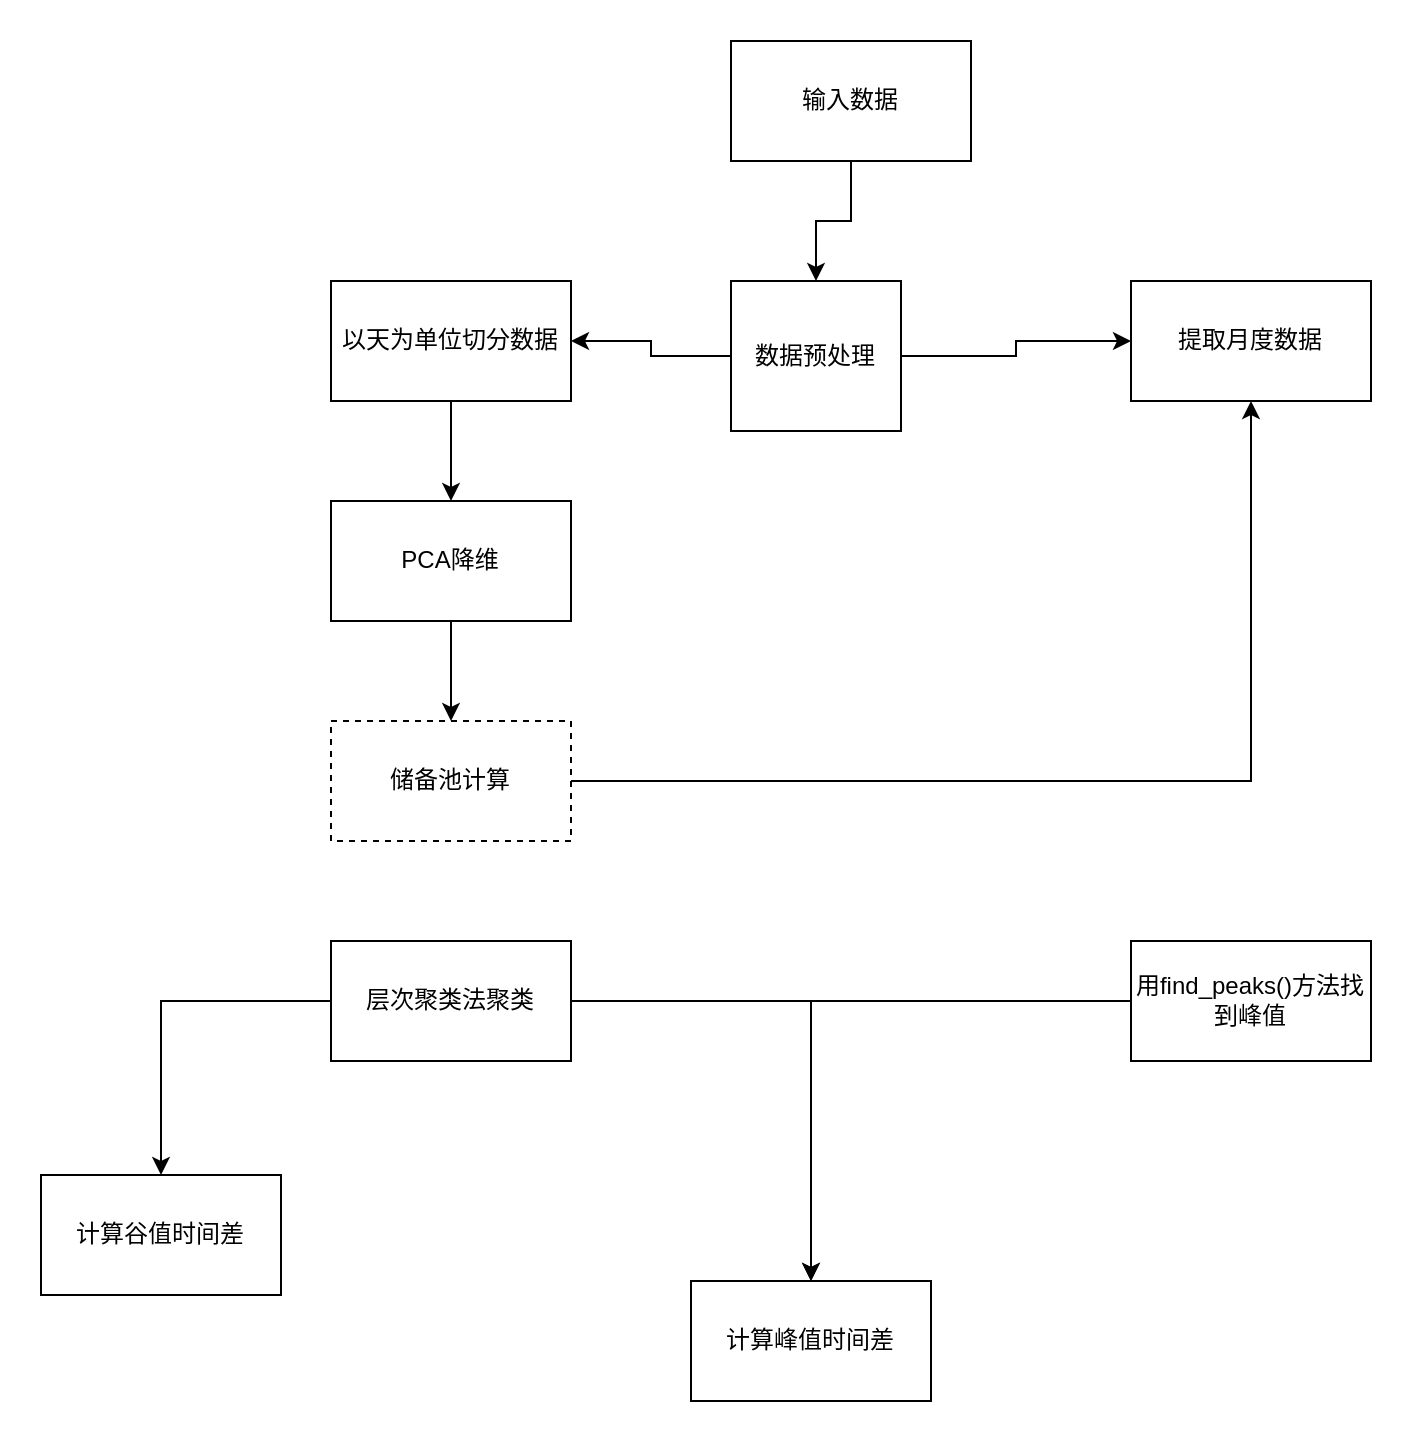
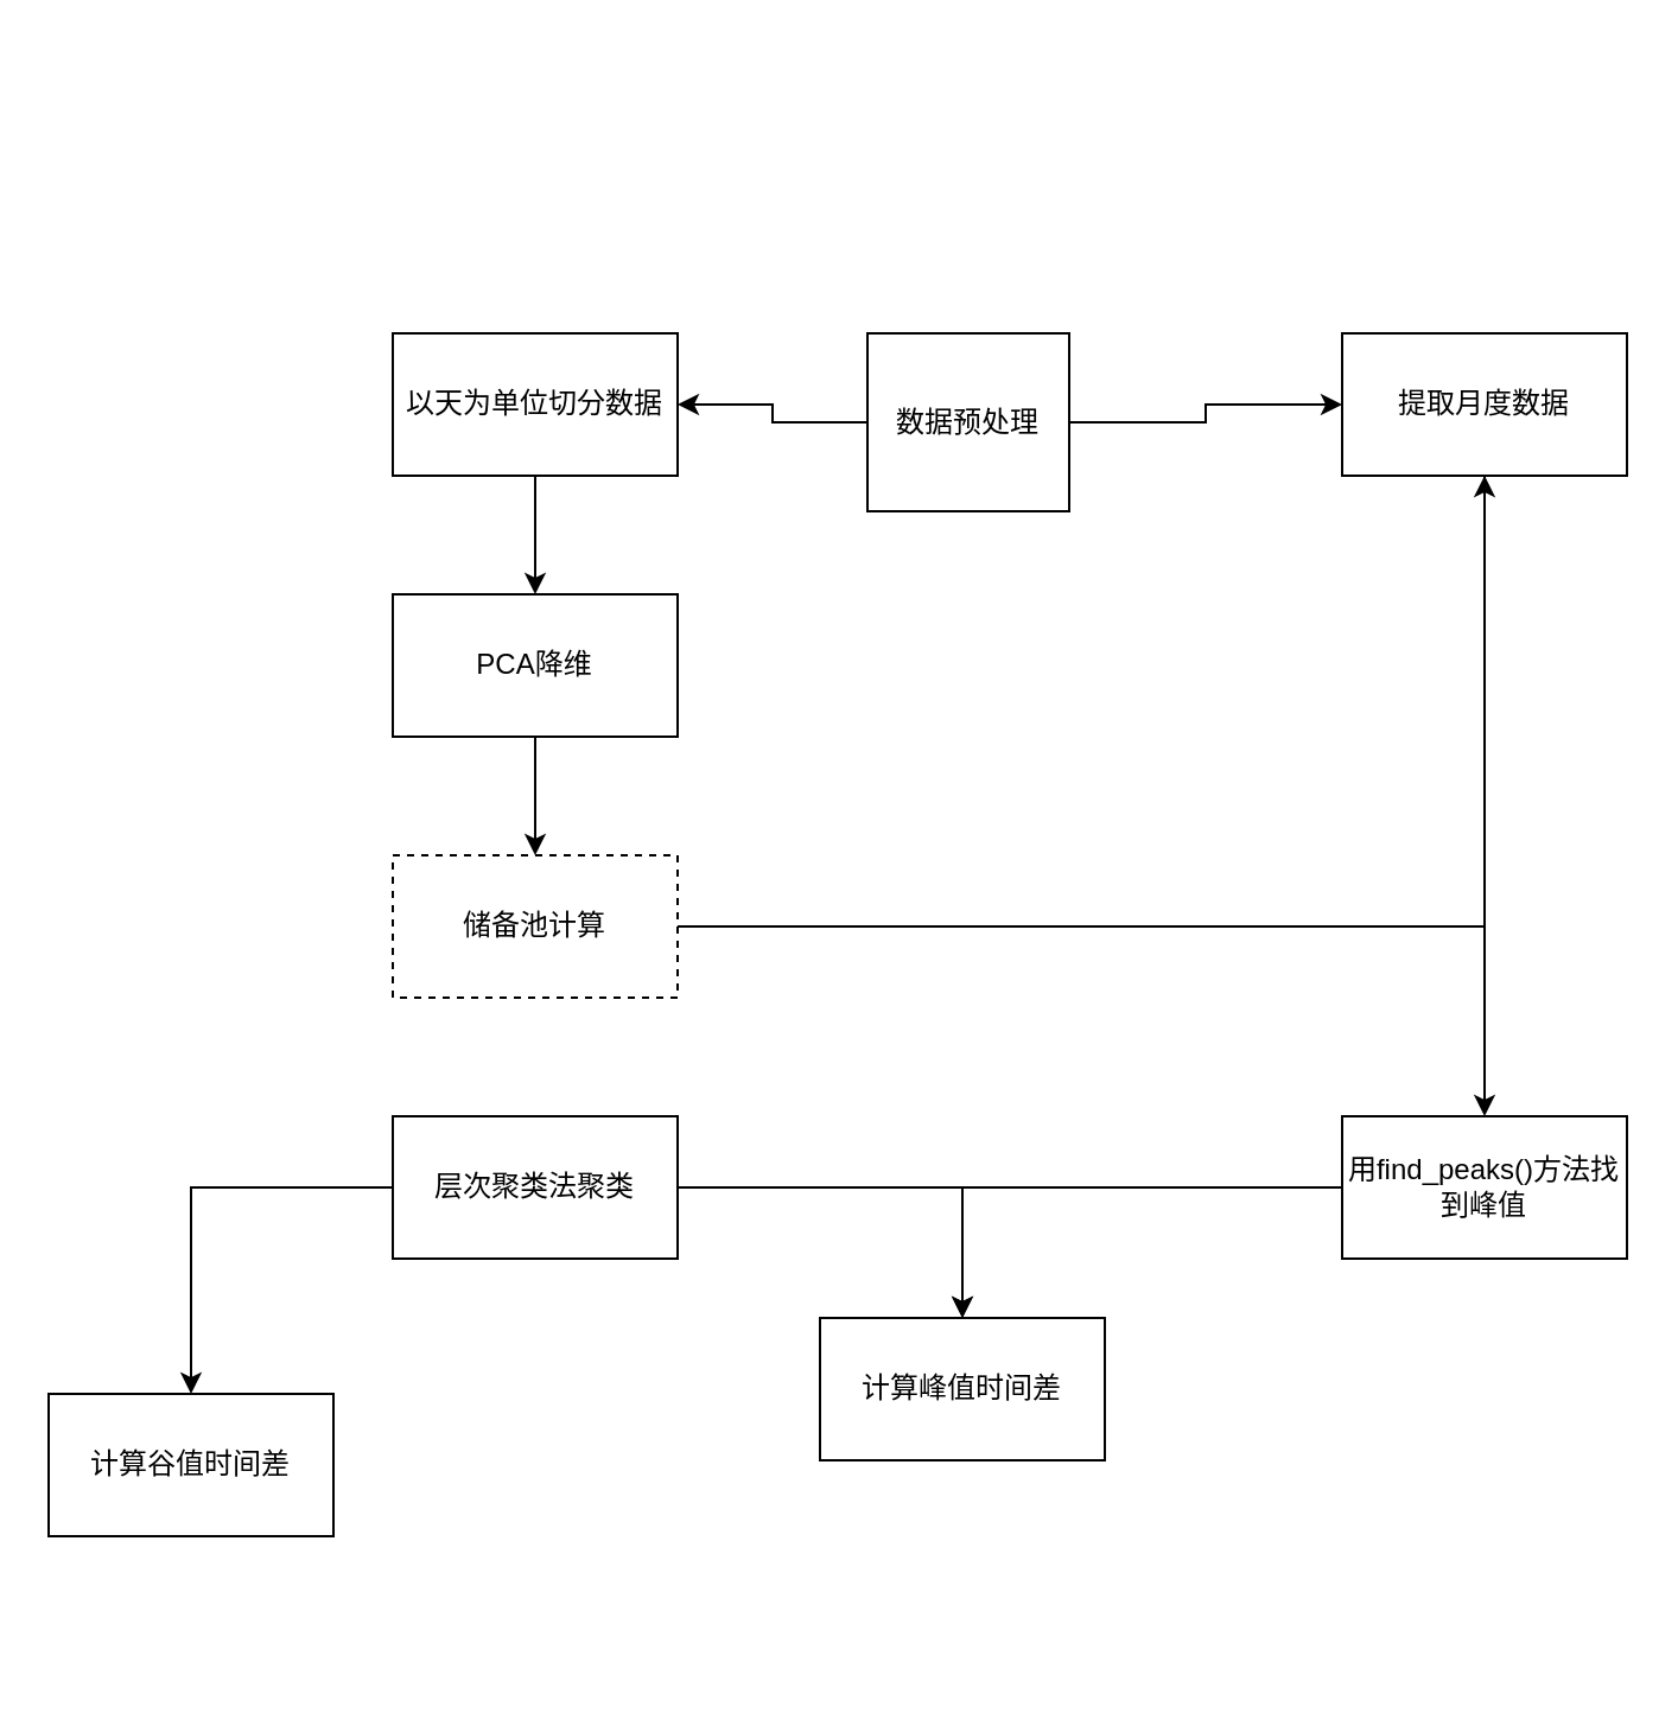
  <mxCell id="0" />
  <mxCell id="1" parent="0" />
- <mxCell id="2" value="" style="edgeStyle=orthogonalEdgeStyle;rounded=0;orthogonalLoop=1;jettySize=auto;html=1;" edge="1" parent="1" source="3" target="6"><mxGeometry relative="1" as="geometry" /></mxCell>
- <mxCell id="3" value="输入数据" style="rounded=0;whiteSpace=wrap;html=1;" vertex="1" parent="1"><mxGeometry x="365" y="20" width="120" height="60" as="geometry" /></mxCell>
  <mxCell id="4" value="" style="edgeStyle=orthogonalEdgeStyle;rounded=0;orthogonalLoop=1;jettySize=auto;html=1;" edge="1" parent="1" source="6" target="8"><mxGeometry relative="1" as="geometry" /></mxCell>
  <mxCell id="5" value="" style="edgeStyle=orthogonalEdgeStyle;rounded=0;orthogonalLoop=1;jettySize=auto;html=1;" edge="1" parent="1" source="6" target="13"><mxGeometry relative="1" as="geometry" /></mxCell>
  <mxCell id="6" value="数据预处理" style="whiteSpace=wrap;html=1;rounded=0;" vertex="1" parent="1"><mxGeometry x="365" y="140" width="85" height="75" as="geometry" /></mxCell>
+ <mxCell id="7" value="" style="edgeStyle=orthogonalEdgeStyle;rounded=0;orthogonalLoop=1;jettySize=auto;html=1;" edge="1" parent="1" source="8" target="10"><mxGeometry relative="1" as="geometry" /></mxCell>
  <mxCell id="8" value="提取月度数据" style="whiteSpace=wrap;html=1;rounded=0;" vertex="1" parent="1"><mxGeometry x="565" y="140" width="120" height="60" as="geometry" /></mxCell>
  <mxCell id="9" value="" style="edgeStyle=orthogonalEdgeStyle;rounded=0;orthogonalLoop=1;jettySize=auto;html=1;" edge="1" parent="1" source="10" target="11"><mxGeometry relative="1" as="geometry" /></mxCell>
  <mxCell id="10" value="用find_peaks()方法找到峰值" style="whiteSpace=wrap;html=1;rounded=0;" vertex="1" parent="1"><mxGeometry x="565" y="470" width="120" height="60" as="geometry" /></mxCell>
- <mxCell id="11" value="计算峰值时间差" style="whiteSpace=wrap;html=1;rounded=0;" vertex="1" parent="1"><mxGeometry x="345" y="640" width="120" height="60" as="geometry" /></mxCell>
+ <mxCell id="11" value="计算峰值时间差" style="whiteSpace=wrap;html=1;rounded=0;" vertex="1" parent="1"><mxGeometry x="345" y="555" width="120" height="60" as="geometry" /></mxCell>
  <mxCell id="12" value="" style="edgeStyle=orthogonalEdgeStyle;rounded=0;orthogonalLoop=1;jettySize=auto;html=1;" edge="1" parent="1" source="13" target="15"><mxGeometry relative="1" as="geometry" /></mxCell>
  <mxCell id="13" value="以天为单位切分数据" style="whiteSpace=wrap;html=1;rounded=0;" vertex="1" parent="1"><mxGeometry x="165" y="140" width="120" height="60" as="geometry" /></mxCell>
  <mxCell id="14" value="" style="edgeStyle=orthogonalEdgeStyle;rounded=0;orthogonalLoop=1;jettySize=auto;html=1;" edge="1" parent="1" source="15" target="17"><mxGeometry relative="1" as="geometry" /></mxCell>
  <mxCell id="15" value="PCA降维" style="whiteSpace=wrap;html=1;rounded=0;" vertex="1" parent="1"><mxGeometry x="165" y="250" width="120" height="60" as="geometry" /></mxCell>
  <mxCell id="16" value="" style="edgeStyle=orthogonalEdgeStyle;rounded=0;orthogonalLoop=1;jettySize=auto;html=1;" edge="1" parent="1" source="17" target="8"><mxGeometry relative="1" as="geometry" /></mxCell>
  <mxCell id="17" value="储备池计算" style="whiteSpace=wrap;html=1;rounded=0;dashed=1;" vertex="1" parent="1"><mxGeometry x="165" y="360" width="120" height="60" as="geometry" /></mxCell>
  <mxCell id="18" style="edgeStyle=orthogonalEdgeStyle;rounded=0;orthogonalLoop=1;jettySize=auto;html=1;exitX=1;exitY=0.5;exitDx=0;exitDy=0;entryX=0.5;entryY=0;entryDx=0;entryDy=0;" edge="1" parent="1" source="20" target="11"><mxGeometry relative="1" as="geometry" /></mxCell>
  <mxCell id="19" value="" style="edgeStyle=orthogonalEdgeStyle;rounded=0;orthogonalLoop=1;jettySize=auto;html=1;" edge="1" parent="1" source="20" target="21"><mxGeometry relative="1" as="geometry" /></mxCell>
  <mxCell id="20" value="层次聚类法聚类" style="whiteSpace=wrap;html=1;rounded=0;" vertex="1" parent="1"><mxGeometry x="165" y="470" width="120" height="60" as="geometry" /></mxCell>
  <mxCell id="21" value="计算谷值时间差" style="whiteSpace=wrap;html=1;rounded=0;" vertex="1" parent="1"><mxGeometry x="20" y="587" width="120" height="60" as="geometry" /></mxCell>
